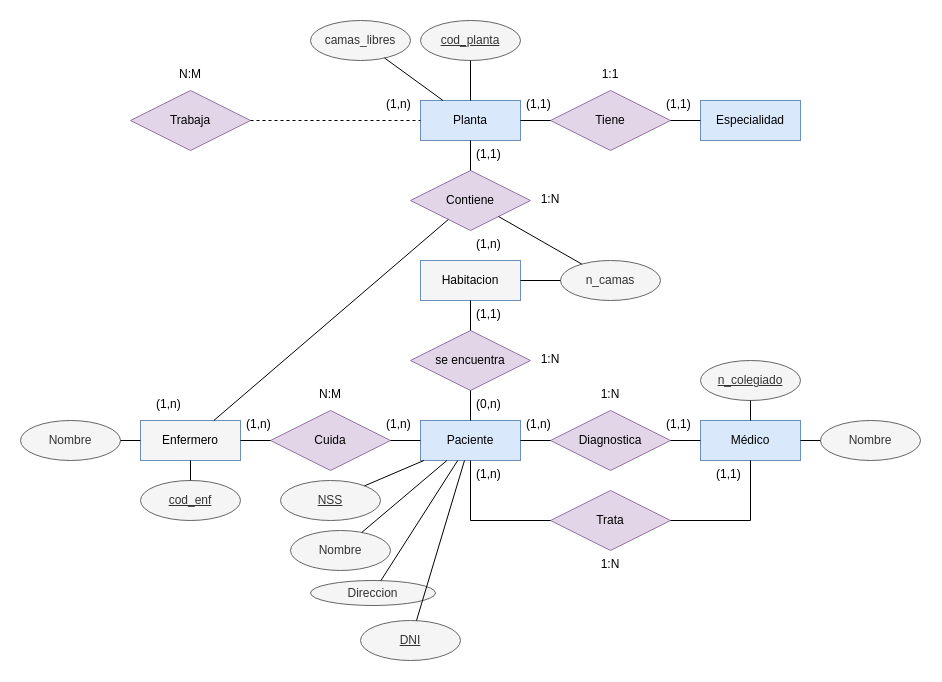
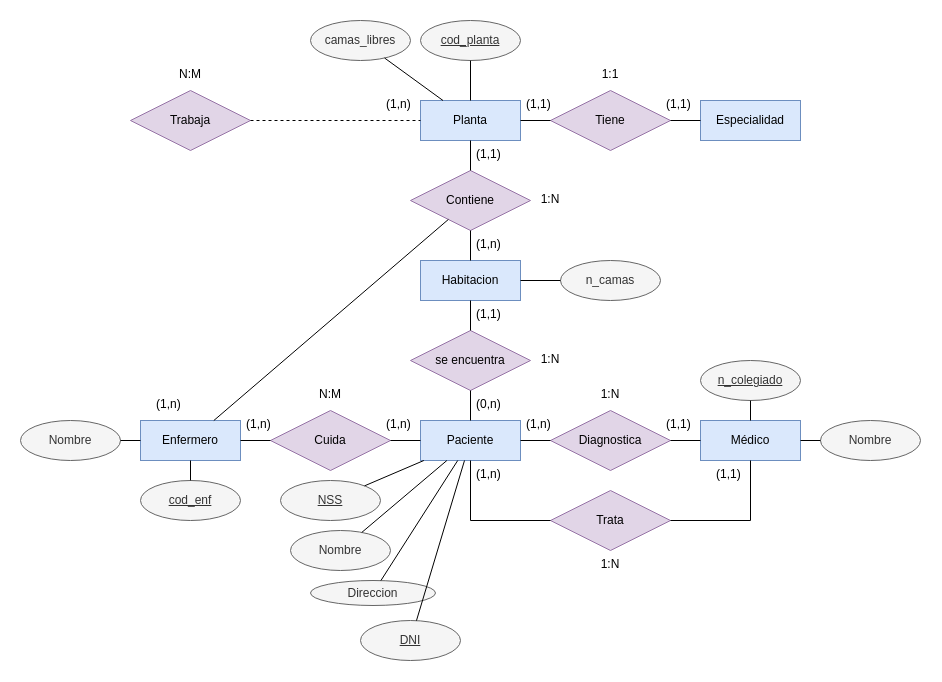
  <mxCell id="0" />
  <mxCell id="1" parent="0" />
  <mxCell id="2" value="Planta" style="whiteSpace=wrap;html=1;align=center;fillColor=#dae8fc;strokeColor=#6c8ebf;" vertex="1" parent="1"><mxGeometry x="420" y="100" width="100" height="40" as="geometry" /></mxCell>
  <mxCell id="3" value="Especialidad" style="whiteSpace=wrap;html=1;align=center;fillColor=#dae8fc;strokeColor=#6c8ebf;" vertex="1" parent="1"><mxGeometry x="700" y="100" width="100" height="40" as="geometry" /></mxCell>
- <mxCell id="4" value="Habitacion" style="whiteSpace=wrap;html=1;align=center;fillColor=#f5f5f5;strokeColor=#6c8ebf;" vertex="1" parent="1"><mxGeometry x="420" y="260" width="100" height="40" as="geometry" /></mxCell>
+ <mxCell id="4" value="Habitacion" style="whiteSpace=wrap;html=1;align=center;fillColor=#dae8fc;strokeColor=#6c8ebf;" vertex="1" parent="1"><mxGeometry x="420" y="260" width="100" height="40" as="geometry" /></mxCell>
  <mxCell id="5" value="Paciente" style="whiteSpace=wrap;html=1;align=center;fillColor=#dae8fc;strokeColor=#6c8ebf;" vertex="1" parent="1"><mxGeometry x="420" y="420" width="100" height="40" as="geometry" /></mxCell>
  <mxCell id="6" value="Médico" style="whiteSpace=wrap;html=1;align=center;fillColor=#dae8fc;strokeColor=#6c8ebf;" vertex="1" parent="1"><mxGeometry x="700" y="420" width="100" height="40" as="geometry" /></mxCell>
- <mxCell id="7" value="Enfermero" style="whiteSpace=wrap;html=1;align=center;fillColor=#f5f5f5;strokeColor=#6c8ebf;" vertex="1" parent="1"><mxGeometry x="140" y="420" width="100" height="40" as="geometry" /></mxCell>
+ <mxCell id="7" value="Enfermero" style="whiteSpace=wrap;html=1;align=center;fillColor=#dae8fc;strokeColor=#6c8ebf;" vertex="1" parent="1"><mxGeometry x="140" y="420" width="100" height="40" as="geometry" /></mxCell>
  <mxCell id="8" value="Tiene" style="shape=rhombus;perimeter=rhombusPerimeter;whiteSpace=wrap;html=1;align=center;fillColor=#e1d5e7;strokeColor=#9673a6;" vertex="1" parent="1"><mxGeometry x="550" y="90" width="120" height="60" as="geometry" /></mxCell>
  <mxCell id="9" value="Contiene" style="shape=rhombus;perimeter=rhombusPerimeter;whiteSpace=wrap;html=1;align=center;fillColor=#e1d5e7;strokeColor=#9673a6;" vertex="1" parent="1"><mxGeometry x="410" y="170" width="120" height="60" as="geometry" /></mxCell>
  <mxCell id="10" value="se encuentra" style="shape=rhombus;perimeter=rhombusPerimeter;whiteSpace=wrap;html=1;align=center;fillColor=#e1d5e7;strokeColor=#9673a6;" vertex="1" parent="1"><mxGeometry x="410" y="330" width="120" height="60" as="geometry" /></mxCell>
  <mxCell id="11" value="n_camas" style="ellipse;whiteSpace=wrap;html=1;align=center;fillColor=#f5f5f5;strokeColor=#666666;fontColor=#333333;" vertex="1" parent="1"><mxGeometry x="560" y="260" width="100" height="40" as="geometry" /></mxCell>
  <mxCell id="12" value="Diagnostica" style="shape=rhombus;perimeter=rhombusPerimeter;whiteSpace=wrap;html=1;align=center;fillColor=#e1d5e7;strokeColor=#9673a6;" vertex="1" parent="1"><mxGeometry x="550" y="410" width="120" height="60" as="geometry" /></mxCell>
  <mxCell id="13" value="" style="endArrow=none;html=1;rounded=0;" edge="1" parent="1" source="4" target="11"><mxGeometry relative="1" as="geometry"><mxPoint x="600" y="350" as="sourcePoint" /><mxPoint x="760" y="350" as="targetPoint" /></mxGeometry></mxCell>
  <mxCell id="14" value="Cuida" style="shape=rhombus;perimeter=rhombusPerimeter;whiteSpace=wrap;html=1;align=center;fillColor=#e1d5e7;strokeColor=#9673a6;" vertex="1" parent="1"><mxGeometry x="270" y="410" width="120" height="60" as="geometry" /></mxCell>
  <mxCell id="15" value="Trabaja" style="shape=rhombus;perimeter=rhombusPerimeter;whiteSpace=wrap;html=1;align=center;fillColor=#e1d5e7;strokeColor=#9673a6;" vertex="1" parent="1"><mxGeometry x="130" y="90" width="120" height="60" as="geometry" /></mxCell>
  <mxCell id="16" value="Trata" style="shape=rhombus;perimeter=rhombusPerimeter;whiteSpace=wrap;html=1;align=center;fillColor=#e1d5e7;strokeColor=#9673a6;" vertex="1" parent="1"><mxGeometry x="550" y="490" width="120" height="60" as="geometry" /></mxCell>
  <mxCell id="17" value="" style="endArrow=none;html=1;rounded=0;" edge="1" parent="1" source="16" target="6"><mxGeometry relative="1" as="geometry"><mxPoint x="600" y="350" as="sourcePoint" /><mxPoint x="760" y="350" as="targetPoint" /><Array as="points"><mxPoint x="750" y="520" /></Array></mxGeometry></mxCell>
  <mxCell id="18" value="" style="endArrow=none;html=1;rounded=0;" edge="1" parent="1" source="5" target="16"><mxGeometry relative="1" as="geometry"><mxPoint x="600" y="350" as="sourcePoint" /><mxPoint x="760" y="350" as="targetPoint" /><Array as="points"><mxPoint x="470" y="520" /></Array></mxGeometry></mxCell>
  <mxCell id="19" value="" style="endArrow=none;html=1;rounded=0;" edge="1" parent="1" source="12" target="6"><mxGeometry relative="1" as="geometry"><mxPoint x="600" y="350" as="sourcePoint" /><mxPoint x="760" y="350" as="targetPoint" /></mxGeometry></mxCell>
  <mxCell id="20" value="" style="endArrow=none;html=1;rounded=0;" edge="1" parent="1" source="12" target="5"><mxGeometry relative="1" as="geometry"><mxPoint x="600" y="350" as="sourcePoint" /><mxPoint x="760" y="350" as="targetPoint" /></mxGeometry></mxCell>
  <mxCell id="21" value="" style="endArrow=none;html=1;rounded=0;" edge="1" parent="1" source="5" target="14"><mxGeometry relative="1" as="geometry"><mxPoint x="600" y="350" as="sourcePoint" /><mxPoint x="760" y="350" as="targetPoint" /></mxGeometry></mxCell>
  <mxCell id="22" value="" style="endArrow=none;html=1;rounded=0;" edge="1" parent="1" source="14" target="7"><mxGeometry relative="1" as="geometry"><mxPoint x="600" y="350" as="sourcePoint" /><mxPoint x="760" y="350" as="targetPoint" /></mxGeometry></mxCell>
  <mxCell id="23" value="" style="endArrow=none;html=1;rounded=0;" edge="1" parent="1" source="7" target="9"><mxGeometry relative="1" as="geometry"><mxPoint x="600" y="350" as="sourcePoint" /><mxPoint x="760" y="350" as="targetPoint" /></mxGeometry></mxCell>
  <mxCell id="24" value="" style="endArrow=none;html=1;rounded=0;dashed=1;" edge="1" parent="1" source="15" target="2"><mxGeometry relative="1" as="geometry"><mxPoint x="600" y="350" as="sourcePoint" /><mxPoint x="760" y="350" as="targetPoint" /></mxGeometry></mxCell>
  <mxCell id="25" value="" style="endArrow=none;html=1;rounded=0;" edge="1" parent="1" source="2" target="8"><mxGeometry relative="1" as="geometry"><mxPoint x="600" y="350" as="sourcePoint" /><mxPoint x="760" y="350" as="targetPoint" /></mxGeometry></mxCell>
  <mxCell id="26" value="" style="endArrow=none;html=1;rounded=0;" edge="1" parent="1" source="3" target="8"><mxGeometry relative="1" as="geometry"><mxPoint x="600" y="350" as="sourcePoint" /><mxPoint x="760" y="350" as="targetPoint" /></mxGeometry></mxCell>
  <mxCell id="27" value="" style="endArrow=none;html=1;rounded=0;" edge="1" parent="1" source="9" target="2"><mxGeometry relative="1" as="geometry"><mxPoint x="600" y="350" as="sourcePoint" /><mxPoint x="760" y="350" as="targetPoint" /></mxGeometry></mxCell>
- <mxCell id="28" value="" style="endArrow=none;html=1;rounded=0;" edge="1" parent="1" source="9" target="11"><mxGeometry relative="1" as="geometry"><mxPoint x="600" y="350" as="sourcePoint" /><mxPoint x="760" y="350" as="targetPoint" /></mxGeometry></mxCell>
+ <mxCell id="28" value="" style="endArrow=none;html=1;rounded=0;" edge="1" parent="1" source="9" target="4"><mxGeometry relative="1" as="geometry"><mxPoint x="600" y="350" as="sourcePoint" /><mxPoint x="760" y="350" as="targetPoint" /></mxGeometry></mxCell>
  <mxCell id="29" value="" style="endArrow=none;html=1;rounded=0;" edge="1" parent="1" source="10" target="4"><mxGeometry relative="1" as="geometry"><mxPoint x="600" y="350" as="sourcePoint" /><mxPoint x="760" y="350" as="targetPoint" /></mxGeometry></mxCell>
  <mxCell id="30" value="" style="endArrow=none;html=1;rounded=0;" edge="1" parent="1" source="5" target="10"><mxGeometry relative="1" as="geometry"><mxPoint x="600" y="350" as="sourcePoint" /><mxPoint x="760" y="350" as="targetPoint" /></mxGeometry></mxCell>
  <mxCell id="31" value="(1,n)" style="text;strokeColor=none;fillColor=none;spacingLeft=4;spacingRight=4;overflow=hidden;rotatable=0;points=[[0,0.5],[1,0.5]];portConstraint=eastwest;fontSize=12;whiteSpace=wrap;html=1;" vertex="1" parent="1"><mxGeometry x="380" y="90" width="40" height="30" as="geometry" /></mxCell>
  <mxCell id="32" value="(1,n)" style="text;strokeColor=none;fillColor=none;spacingLeft=4;spacingRight=4;overflow=hidden;rotatable=0;points=[[0,0.5],[1,0.5]];portConstraint=eastwest;fontSize=12;whiteSpace=wrap;html=1;" vertex="1" parent="1"><mxGeometry x="150" y="390" width="40" height="30" as="geometry" /></mxCell>
  <mxCell id="33" value="(1,1)" style="text;strokeColor=none;fillColor=none;spacingLeft=4;spacingRight=4;overflow=hidden;rotatable=0;points=[[0,0.5],[1,0.5]];portConstraint=eastwest;fontSize=12;whiteSpace=wrap;html=1;" vertex="1" parent="1"><mxGeometry x="660" y="90" width="40" height="30" as="geometry" /></mxCell>
  <mxCell id="34" value="(1,1)" style="text;strokeColor=none;fillColor=none;spacingLeft=4;spacingRight=4;overflow=hidden;rotatable=0;points=[[0,0.5],[1,0.5]];portConstraint=eastwest;fontSize=12;whiteSpace=wrap;html=1;" vertex="1" parent="1"><mxGeometry x="520" y="90" width="40" height="30" as="geometry" /></mxCell>
  <mxCell id="35" value="1:1" style="text;strokeColor=none;fillColor=none;spacingLeft=4;spacingRight=4;overflow=hidden;rotatable=0;points=[[0,0.5],[1,0.5]];portConstraint=eastwest;fontSize=12;whiteSpace=wrap;html=1;align=center;" vertex="1" parent="1"><mxGeometry x="590" y="60" width="40" height="30" as="geometry" /></mxCell>
  <mxCell id="36" value="N:M" style="text;strokeColor=none;fillColor=none;spacingLeft=4;spacingRight=4;overflow=hidden;rotatable=0;points=[[0,0.5],[1,0.5]];portConstraint=eastwest;fontSize=12;whiteSpace=wrap;html=1;align=center;" vertex="1" parent="1"><mxGeometry x="170" y="60" width="40" height="30" as="geometry" /></mxCell>
  <mxCell id="37" value="(1,1)" style="text;strokeColor=none;fillColor=none;spacingLeft=4;spacingRight=4;overflow=hidden;rotatable=0;points=[[0,0.5],[1,0.5]];portConstraint=eastwest;fontSize=12;whiteSpace=wrap;html=1;" vertex="1" parent="1"><mxGeometry x="470" y="140" width="40" height="30" as="geometry" /></mxCell>
  <mxCell id="38" value="(1,n)" style="text;strokeColor=none;fillColor=none;spacingLeft=4;spacingRight=4;overflow=hidden;rotatable=0;points=[[0,0.5],[1,0.5]];portConstraint=eastwest;fontSize=12;whiteSpace=wrap;html=1;" vertex="1" parent="1"><mxGeometry x="470" y="230" width="40" height="30" as="geometry" /></mxCell>
  <mxCell id="39" value="(0,n)" style="text;strokeColor=none;fillColor=none;spacingLeft=4;spacingRight=4;overflow=hidden;rotatable=0;points=[[0,0.5],[1,0.5]];portConstraint=eastwest;fontSize=12;whiteSpace=wrap;html=1;" vertex="1" parent="1"><mxGeometry x="470" y="390" width="40" height="30" as="geometry" /></mxCell>
  <mxCell id="40" value="(1,1)" style="text;strokeColor=none;fillColor=none;spacingLeft=4;spacingRight=4;overflow=hidden;rotatable=0;points=[[0,0.5],[1,0.5]];portConstraint=eastwest;fontSize=12;whiteSpace=wrap;html=1;" vertex="1" parent="1"><mxGeometry x="470" y="300" width="40" height="30" as="geometry" /></mxCell>
  <mxCell id="41" value="(1,1)" style="text;strokeColor=none;fillColor=none;spacingLeft=4;spacingRight=4;overflow=hidden;rotatable=0;points=[[0,0.5],[1,0.5]];portConstraint=eastwest;fontSize=12;whiteSpace=wrap;html=1;" vertex="1" parent="1"><mxGeometry x="660" y="410" width="40" height="30" as="geometry" /></mxCell>
  <mxCell id="42" value="(1,n)" style="text;strokeColor=none;fillColor=none;spacingLeft=4;spacingRight=4;overflow=hidden;rotatable=0;points=[[0,0.5],[1,0.5]];portConstraint=eastwest;fontSize=12;whiteSpace=wrap;html=1;" vertex="1" parent="1"><mxGeometry x="520" y="410" width="40" height="30" as="geometry" /></mxCell>
  <mxCell id="43" value="(1,n)" style="text;strokeColor=none;fillColor=none;spacingLeft=4;spacingRight=4;overflow=hidden;rotatable=0;points=[[0,0.5],[1,0.5]];portConstraint=eastwest;fontSize=12;whiteSpace=wrap;html=1;" vertex="1" parent="1"><mxGeometry x="470" y="460" width="40" height="30" as="geometry" /></mxCell>
  <mxCell id="44" value="(1,1)" style="text;strokeColor=none;fillColor=none;spacingLeft=4;spacingRight=4;overflow=hidden;rotatable=0;points=[[0,0.5],[1,0.5]];portConstraint=eastwest;fontSize=12;whiteSpace=wrap;html=1;" vertex="1" parent="1"><mxGeometry x="710" y="460" width="40" height="30" as="geometry" /></mxCell>
  <mxCell id="45" value="1:N" style="text;strokeColor=none;fillColor=none;spacingLeft=4;spacingRight=4;overflow=hidden;rotatable=0;points=[[0,0.5],[1,0.5]];portConstraint=eastwest;fontSize=12;whiteSpace=wrap;html=1;align=center;" vertex="1" parent="1"><mxGeometry x="590" y="380" width="40" height="30" as="geometry" /></mxCell>
  <mxCell id="46" value="1:N" style="text;strokeColor=none;fillColor=none;spacingLeft=4;spacingRight=4;overflow=hidden;rotatable=0;points=[[0,0.5],[1,0.5]];portConstraint=eastwest;fontSize=12;whiteSpace=wrap;html=1;align=center;" vertex="1" parent="1"><mxGeometry x="590" y="550" width="40" height="30" as="geometry" /></mxCell>
  <mxCell id="47" value="(1,n)" style="text;strokeColor=none;fillColor=none;spacingLeft=4;spacingRight=4;overflow=hidden;rotatable=0;points=[[0,0.5],[1,0.5]];portConstraint=eastwest;fontSize=12;whiteSpace=wrap;html=1;" vertex="1" parent="1"><mxGeometry x="380" y="410" width="40" height="30" as="geometry" /></mxCell>
  <mxCell id="48" value="(1,n)" style="text;strokeColor=none;fillColor=none;spacingLeft=4;spacingRight=4;overflow=hidden;rotatable=0;points=[[0,0.5],[1,0.5]];portConstraint=eastwest;fontSize=12;whiteSpace=wrap;html=1;" vertex="1" parent="1"><mxGeometry x="240" y="410" width="40" height="30" as="geometry" /></mxCell>
  <mxCell id="49" value="N:M" style="text;strokeColor=none;fillColor=none;spacingLeft=4;spacingRight=4;overflow=hidden;rotatable=0;points=[[0,0.5],[1,0.5]];portConstraint=eastwest;fontSize=12;whiteSpace=wrap;html=1;align=center;" vertex="1" parent="1"><mxGeometry x="310" y="380" width="40" height="30" as="geometry" /></mxCell>
  <mxCell id="50" value="1:N" style="text;strokeColor=none;fillColor=none;spacingLeft=4;spacingRight=4;overflow=hidden;rotatable=0;points=[[0,0.5],[1,0.5]];portConstraint=eastwest;fontSize=12;whiteSpace=wrap;html=1;align=center;" vertex="1" parent="1"><mxGeometry x="530" y="345" width="40" height="30" as="geometry" /></mxCell>
  <mxCell id="51" value="1:N" style="text;strokeColor=none;fillColor=none;spacingLeft=4;spacingRight=4;overflow=hidden;rotatable=0;points=[[0,0.5],[1,0.5]];portConstraint=eastwest;fontSize=12;whiteSpace=wrap;html=1;align=center;" vertex="1" parent="1"><mxGeometry x="530" y="185" width="40" height="30" as="geometry" /></mxCell>
  <mxCell id="52" value="camas_libres" style="ellipse;whiteSpace=wrap;html=1;align=center;fillColor=#f5f5f5;fontColor=#333333;strokeColor=#666666;" vertex="1" parent="1"><mxGeometry x="310" y="20" width="100" height="40" as="geometry" /></mxCell>
  <mxCell id="53" value="" style="endArrow=none;html=1;rounded=0;" edge="1" parent="1" source="2" target="52"><mxGeometry relative="1" as="geometry"><mxPoint x="470" y="240" as="sourcePoint" /><mxPoint x="630" y="240" as="targetPoint" /></mxGeometry></mxCell>
  <mxCell id="54" value="cod_planta" style="ellipse;whiteSpace=wrap;html=1;align=center;fontStyle=4;fillColor=#f5f5f5;fontColor=#333333;strokeColor=#666666;" vertex="1" parent="1"><mxGeometry x="420" y="20" width="100" height="40" as="geometry" /></mxCell>
  <mxCell id="55" value="" style="endArrow=none;html=1;rounded=0;" edge="1" parent="1" source="2" target="54"><mxGeometry relative="1" as="geometry"><mxPoint x="470" y="240" as="sourcePoint" /><mxPoint x="630" y="240" as="targetPoint" /></mxGeometry></mxCell>
  <mxCell id="56" value="n_colegiado" style="ellipse;whiteSpace=wrap;html=1;align=center;fontStyle=4;fillColor=#f5f5f5;strokeColor=#666666;fontColor=#333333;" vertex="1" parent="1"><mxGeometry x="700" y="360" width="100" height="40" as="geometry" /></mxCell>
  <mxCell id="57" value="Nombre" style="ellipse;whiteSpace=wrap;html=1;align=center;fillColor=#f5f5f5;fontColor=#333333;strokeColor=#666666;" vertex="1" parent="1"><mxGeometry x="820" y="420" width="100" height="40" as="geometry" /></mxCell>
  <mxCell id="58" value="NSS" style="ellipse;whiteSpace=wrap;html=1;align=center;fontStyle=4;fillColor=#f5f5f5;fontColor=#333333;strokeColor=#666666;" vertex="1" parent="1"><mxGeometry x="280" y="480" width="100" height="40" as="geometry" /></mxCell>
  <mxCell id="59" value="Nombre" style="ellipse;whiteSpace=wrap;html=1;align=center;fillColor=#f5f5f5;fontColor=#333333;strokeColor=#666666;" vertex="1" parent="1"><mxGeometry x="290" y="530" width="100" height="40" as="geometry" /></mxCell>
  <mxCell id="60" value="Direccion" style="ellipse;whiteSpace=wrap;html=1;align=center;fillColor=#f5f5f5;fontColor=#333333;strokeColor=#666666;" vertex="1" parent="1"><mxGeometry x="310" y="580" width="125" height="25" as="geometry" /></mxCell>
  <mxCell id="61" style="edgeStyle=orthogonalEdgeStyle;rounded=0;orthogonalLoop=1;jettySize=auto;html=1;exitX=0.5;exitY=1;exitDx=0;exitDy=0;" edge="1" parent="1" source="60" target="60"><mxGeometry relative="1" as="geometry" /></mxCell>
  <mxCell id="62" value="DNI" style="ellipse;whiteSpace=wrap;html=1;align=center;fontStyle=4;fillColor=#f5f5f5;fontColor=#333333;strokeColor=#666666;" vertex="1" parent="1"><mxGeometry x="360" y="620" width="100" height="40" as="geometry" /></mxCell>
  <mxCell id="63" value="" style="endArrow=none;html=1;rounded=0;" edge="1" parent="1" source="58" target="5"><mxGeometry relative="1" as="geometry"><mxPoint x="400" y="500" as="sourcePoint" /><mxPoint x="560" y="500" as="targetPoint" /></mxGeometry></mxCell>
  <mxCell id="64" value="" style="endArrow=none;html=1;rounded=0;" edge="1" parent="1" source="59" target="5"><mxGeometry relative="1" as="geometry"><mxPoint x="400" y="500" as="sourcePoint" /><mxPoint x="560" y="500" as="targetPoint" /></mxGeometry></mxCell>
  <mxCell id="65" value="" style="endArrow=none;html=1;rounded=0;" edge="1" parent="1" source="60" target="5"><mxGeometry relative="1" as="geometry"><mxPoint x="400" y="500" as="sourcePoint" /><mxPoint x="560" y="500" as="targetPoint" /></mxGeometry></mxCell>
  <mxCell id="66" value="" style="endArrow=none;html=1;rounded=0;" edge="1" parent="1" source="62" target="5"><mxGeometry relative="1" as="geometry"><mxPoint x="400" y="500" as="sourcePoint" /><mxPoint x="560" y="500" as="targetPoint" /></mxGeometry></mxCell>
  <mxCell id="67" value="Nombre" style="ellipse;whiteSpace=wrap;html=1;align=center;fillColor=#f5f5f5;fontColor=#333333;strokeColor=#666666;" vertex="1" parent="1"><mxGeometry x="20" y="420" width="100" height="40" as="geometry" /></mxCell>
  <mxCell id="68" value="cod_enf" style="ellipse;whiteSpace=wrap;html=1;align=center;fontStyle=4;fillColor=#f5f5f5;fontColor=#333333;strokeColor=#666666;" vertex="1" parent="1"><mxGeometry x="140" y="480" width="100" height="40" as="geometry" /></mxCell>
  <mxCell id="69" value="" style="endArrow=none;html=1;rounded=0;" edge="1" parent="1" source="7" target="68"><mxGeometry relative="1" as="geometry"><mxPoint x="280" y="410" as="sourcePoint" /><mxPoint x="440" y="410" as="targetPoint" /></mxGeometry></mxCell>
  <mxCell id="70" value="" style="endArrow=none;html=1;rounded=0;" edge="1" parent="1" source="67" target="7"><mxGeometry relative="1" as="geometry"><mxPoint x="280" y="410" as="sourcePoint" /><mxPoint x="440" y="410" as="targetPoint" /></mxGeometry></mxCell>
  <mxCell id="71" value="" style="endArrow=none;html=1;rounded=0;" edge="1" parent="1" source="6" target="56"><mxGeometry relative="1" as="geometry"><mxPoint x="310" y="270" as="sourcePoint" /><mxPoint x="470" y="270" as="targetPoint" /></mxGeometry></mxCell>
  <mxCell id="72" value="" style="endArrow=none;html=1;rounded=0;" edge="1" parent="1" source="6" target="57"><mxGeometry relative="1" as="geometry"><mxPoint x="310" y="270" as="sourcePoint" /><mxPoint x="470" y="270" as="targetPoint" /></mxGeometry></mxCell>
